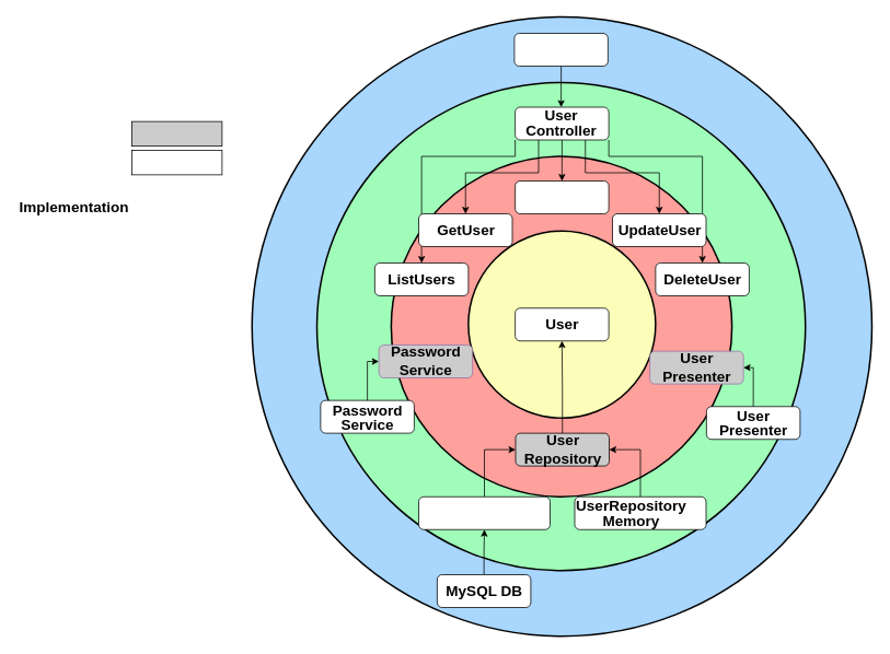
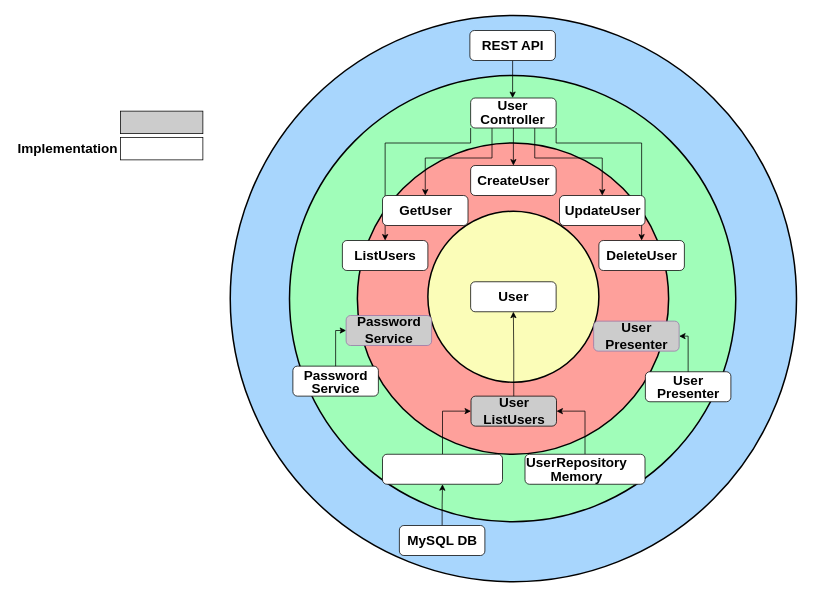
  <mxCell id="0" />
  <mxCell id="1" parent="0" />
  <mxCell id="2" value="" style="ellipse;whiteSpace=wrap;html=1;aspect=fixed;fillColor=#A8D6FD;strokeColor=#000000;direction=south;strokeWidth=2;" vertex="1" parent="1"><mxGeometry x="306.5" y="20" width="755" height="755" as="geometry" /></mxCell>
  <mxCell id="3" value="" style="ellipse;whiteSpace=wrap;html=1;aspect=fixed;fillColor=#A0FDB9;strokeColor=#000000;direction=south;strokeWidth=2;fontSize=18;" vertex="1" parent="1"><mxGeometry x="385.5" y="100" width="595" height="595" as="geometry" /></mxCell>
  <mxCell id="4" value="" style="ellipse;whiteSpace=wrap;html=1;aspect=fixed;fillColor=#FEA09B;strokeColor=#000000;direction=south;strokeWidth=2;fontSize=18;" vertex="1" parent="1"><mxGeometry x="476" y="190" width="415" height="415" as="geometry" /></mxCell>
  <mxCell id="5" value="" style="ellipse;whiteSpace=wrap;html=1;aspect=fixed;fillColor=#FBFDB8;strokeColor=#000000;direction=south;strokeWidth=2;fontSize=18;" vertex="1" parent="1"><mxGeometry x="570" y="281" width="228" height="228" as="geometry" /></mxCell>
  <mxCell id="6" value="" style="rounded=1;whiteSpace=wrap;html=1;fontSize=18;" vertex="1" parent="1"><mxGeometry x="627" y="220" width="114" height="40" as="geometry" /></mxCell>
+ <mxCell id="7" value="CreateUser" style="text;html=1;strokeColor=none;fillColor=none;align=center;verticalAlign=middle;whiteSpace=wrap;rounded=0;fontSize=18;fontStyle=1" vertex="1" parent="1"><mxGeometry x="632" y="227.5" width="105" height="25" as="geometry" /></mxCell>
  <mxCell id="8" value="" style="rounded=1;whiteSpace=wrap;html=1;fontSize=18;" vertex="1" parent="1"><mxGeometry x="627" y="375" width="114" height="40" as="geometry" /></mxCell>
  <mxCell id="9" value="User" style="text;html=1;strokeColor=none;fillColor=none;align=center;verticalAlign=middle;whiteSpace=wrap;rounded=0;fontSize=18;fontStyle=1" vertex="1" parent="1"><mxGeometry x="632" y="382.5" width="105" height="25" as="geometry" /></mxCell>
  <mxCell id="10" value="" style="rounded=1;whiteSpace=wrap;html=1;fontSize=18;" vertex="1" parent="1"><mxGeometry x="456" y="320" width="114" height="40" as="geometry" /></mxCell>
  <mxCell id="11" value="ListUsers" style="text;html=1;strokeColor=none;fillColor=none;align=center;verticalAlign=middle;whiteSpace=wrap;rounded=0;fontSize=18;fontStyle=1" vertex="1" parent="1"><mxGeometry x="461" y="327.5" width="105" height="25" as="geometry" /></mxCell>
  <mxCell id="12" value="" style="rounded=1;whiteSpace=wrap;html=1;fontSize=18;" vertex="1" parent="1"><mxGeometry x="798" y="320" width="114" height="40" as="geometry" /></mxCell>
  <mxCell id="13" value="DeleteUser" style="text;html=1;strokeColor=none;fillColor=none;align=center;verticalAlign=middle;whiteSpace=wrap;rounded=0;fontSize=18;fontStyle=1" vertex="1" parent="1"><mxGeometry x="803" y="327.5" width="105" height="25" as="geometry" /></mxCell>
  <mxCell id="14" value="" style="rounded=1;whiteSpace=wrap;html=1;fontSize=18;" vertex="1" parent="1"><mxGeometry x="390" y="487.5" width="114" height="40" as="geometry" /></mxCell>
  <mxCell id="15" style="edgeStyle=orthogonalEdgeStyle;rounded=0;orthogonalLoop=1;jettySize=auto;html=1;entryX=0;entryY=0.5;entryDx=0;entryDy=0;exitX=0.5;exitY=0;exitDx=0;exitDy=0;fontSize=18;" edge="1" parent="1" source="14" target="36"><mxGeometry relative="1" as="geometry"><Array as="points"><mxPoint x="447" y="440" /></Array></mxGeometry></mxCell>
  <mxCell id="16" value="&lt;p style=&quot;line-height: 100%; font-size: 18px;&quot;&gt;Password&lt;br style=&quot;font-size: 18px;&quot;&gt;Service&lt;/p&gt;" style="text;html=1;strokeColor=none;fillColor=none;align=center;verticalAlign=middle;whiteSpace=wrap;rounded=0;fontSize=18;fontStyle=1" vertex="1" parent="1"><mxGeometry x="395" y="495" width="105" height="25" as="geometry" /></mxCell>
  <mxCell id="17" style="edgeStyle=orthogonalEdgeStyle;rounded=0;orthogonalLoop=1;jettySize=auto;html=1;entryX=0.5;entryY=0;entryDx=0;entryDy=0;exitX=0.5;exitY=1;exitDx=0;exitDy=0;fontSize=18;" edge="1" parent="1" source="21" target="6"><mxGeometry relative="1" as="geometry"><Array as="points" /></mxGeometry></mxCell>
  <mxCell id="18" style="edgeStyle=orthogonalEdgeStyle;rounded=0;orthogonalLoop=1;jettySize=auto;html=1;entryX=0.5;entryY=0;entryDx=0;entryDy=0;exitX=1;exitY=1;exitDx=0;exitDy=0;fontSize=18;" edge="1" parent="1" source="21" target="12"><mxGeometry relative="1" as="geometry"><Array as="points"><mxPoint x="741" y="190" /><mxPoint x="855" y="190" /></Array></mxGeometry></mxCell>
  <mxCell id="19" style="edgeStyle=orthogonalEdgeStyle;rounded=0;orthogonalLoop=1;jettySize=auto;html=1;exitX=0.25;exitY=1;exitDx=0;exitDy=0;entryX=0.5;entryY=0;entryDx=0;entryDy=0;fontSize=18;" edge="1" parent="1" source="21" target="34"><mxGeometry relative="1" as="geometry"><Array as="points"><mxPoint x="656" y="210" /><mxPoint x="567" y="210" /></Array></mxGeometry></mxCell>
  <mxCell id="20" style="edgeStyle=orthogonalEdgeStyle;rounded=0;orthogonalLoop=1;jettySize=auto;html=1;exitX=0;exitY=1;exitDx=0;exitDy=0;entryX=0.5;entryY=0;entryDx=0;entryDy=0;fontSize=18;" edge="1" parent="1" source="21" target="10"><mxGeometry relative="1" as="geometry"><Array as="points"><mxPoint x="627" y="190" /><mxPoint x="513" y="190" /></Array></mxGeometry></mxCell>
  <mxCell id="21" value="" style="rounded=1;whiteSpace=wrap;html=1;fontSize=18;" vertex="1" parent="1"><mxGeometry x="627" y="130" width="114" height="40" as="geometry" /></mxCell>
  <mxCell id="22" style="edgeStyle=orthogonalEdgeStyle;rounded=0;orthogonalLoop=1;jettySize=auto;html=1;entryX=0.5;entryY=0;entryDx=0;entryDy=0;exitX=0.75;exitY=1;exitDx=0;exitDy=0;fontSize=18;" edge="1" parent="1" source="21" target="32"><mxGeometry relative="1" as="geometry"><mxPoint x="684" y="170" as="sourcePoint" /><Array as="points"><mxPoint x="713" y="210" /><mxPoint x="803" y="210" /></Array></mxGeometry></mxCell>
  <mxCell id="23" value="&lt;p style=&quot;line-height: 100%; font-size: 18px;&quot;&gt;User&lt;br style=&quot;font-size: 18px;&quot;&gt;Controller&lt;/p&gt;" style="text;html=1;strokeColor=none;fillColor=none;align=center;verticalAlign=middle;whiteSpace=wrap;rounded=0;fontSize=18;fontStyle=1" vertex="1" parent="1"><mxGeometry x="631" y="136.5" width="105" height="25" as="geometry" /></mxCell>
  <mxCell id="24" style="edgeStyle=orthogonalEdgeStyle;rounded=0;orthogonalLoop=1;jettySize=auto;html=1;entryX=0;entryY=0.5;entryDx=0;entryDy=0;" edge="1" parent="1" source="25" target="46"><mxGeometry relative="1" as="geometry" /></mxCell>
  <mxCell id="25" value="" style="rounded=1;whiteSpace=wrap;html=1;fontSize=18;" vertex="1" parent="1"><mxGeometry x="509.5" y="605" width="160" height="40" as="geometry" /></mxCell>
  <mxCell id="26" style="edgeStyle=orthogonalEdgeStyle;rounded=0;orthogonalLoop=1;jettySize=auto;html=1;entryX=1;entryY=0.5;entryDx=0;entryDy=0;" edge="1" parent="1" source="27" target="46"><mxGeometry relative="1" as="geometry" /></mxCell>
  <mxCell id="27" value="" style="rounded=1;whiteSpace=wrap;html=1;fontSize=18;" vertex="1" parent="1"><mxGeometry x="699.5" y="605" width="160" height="40" as="geometry" /></mxCell>
  <mxCell id="28" value="&lt;p style=&quot;line-height: 100%; font-size: 18px;&quot;&gt;UserRepository&lt;br style=&quot;font-size: 18px;&quot;&gt;Memory&lt;/p&gt;" style="text;html=1;strokeColor=none;fillColor=none;align=center;verticalAlign=middle;whiteSpace=wrap;rounded=0;fontSize=18;fontStyle=1" vertex="1" parent="1"><mxGeometry x="715.5" y="612.5" width="105" height="25" as="geometry" /></mxCell>
  <mxCell id="29" style="edgeStyle=orthogonalEdgeStyle;rounded=0;orthogonalLoop=1;jettySize=auto;html=1;exitX=0.5;exitY=0;exitDx=0;exitDy=0;" edge="1" parent="1" source="30" target="25"><mxGeometry relative="1" as="geometry" /></mxCell>
  <mxCell id="30" value="" style="rounded=1;whiteSpace=wrap;html=1;fontSize=18;" vertex="1" parent="1"><mxGeometry x="532" y="700" width="114" height="40" as="geometry" /></mxCell>
  <mxCell id="31" value="MySQL DB" style="text;html=1;strokeColor=none;fillColor=none;align=center;verticalAlign=middle;whiteSpace=wrap;rounded=0;fontSize=18;fontStyle=1" vertex="1" parent="1"><mxGeometry x="537" y="707.5" width="105" height="25" as="geometry" /></mxCell>
  <mxCell id="32" value="" style="rounded=1;whiteSpace=wrap;html=1;fontSize=18;" vertex="1" parent="1"><mxGeometry x="745.5" y="260" width="114" height="40" as="geometry" /></mxCell>
  <mxCell id="33" value="UpdateUser" style="text;html=1;strokeColor=none;fillColor=none;align=center;verticalAlign=middle;whiteSpace=wrap;rounded=0;fontSize=18;fontStyle=1" vertex="1" parent="1"><mxGeometry x="750.5" y="267.5" width="105" height="25" as="geometry" /></mxCell>
  <mxCell id="34" value="" style="rounded=1;whiteSpace=wrap;html=1;fontSize=18;" vertex="1" parent="1"><mxGeometry x="509.5" y="260" width="114" height="40" as="geometry" /></mxCell>
  <mxCell id="35" value="GetUser" style="text;html=1;strokeColor=none;fillColor=none;align=center;verticalAlign=middle;whiteSpace=wrap;rounded=0;fontSize=18;fontStyle=1" vertex="1" parent="1"><mxGeometry x="514.5" y="267.5" width="105" height="25" as="geometry" /></mxCell>
  <mxCell id="36" value="" style="rounded=1;whiteSpace=wrap;html=1;fillColor=#CCCCCC;strokeColor=#9673a6;fontSize=18;" vertex="1" parent="1"><mxGeometry x="461" y="420" width="114" height="40" as="geometry" /></mxCell>
  <mxCell id="37" value="Password&lt;br style=&quot;font-size: 18px;&quot;&gt;Service" style="text;html=1;strokeColor=none;fillColor=none;align=center;verticalAlign=middle;whiteSpace=wrap;rounded=0;fontSize=18;fontStyle=1" vertex="1" parent="1"><mxGeometry x="466" y="427.5" width="105" height="25" as="geometry" /></mxCell>
  <mxCell id="38" value="" style="rounded=0;whiteSpace=wrap;html=1;fillColor=#cccccc;" vertex="1" parent="1"><mxGeometry x="160" y="147.5" width="110" height="30" as="geometry" /></mxCell>
- <mxCell id="39" value="Implementation" style="text;html=1;strokeColor=none;fillColor=none;align=center;verticalAlign=middle;whiteSpace=wrap;rounded=0;fontSize=18;fontStyle=1" vertex="1" parent="1"><mxGeometry x="20" y="240" width="140" height="25" as="geometry" /></mxCell>
+ <mxCell id="39" value="Implementation" style="text;html=1;strokeColor=none;fillColor=none;align=center;verticalAlign=middle;whiteSpace=wrap;rounded=0;fontSize=18;fontStyle=1" vertex="1" parent="1"><mxGeometry x="20" y="185" width="140" height="25" as="geometry" /></mxCell>
  <mxCell id="40" value="" style="rounded=0;whiteSpace=wrap;html=1;" vertex="1" parent="1"><mxGeometry x="160" y="182.5" width="110" height="30" as="geometry" /></mxCell>
  <mxCell id="41" value="" style="rounded=1;whiteSpace=wrap;html=1;fontSize=18;" vertex="1" parent="1"><mxGeometry x="860" y="495" width="114" height="40" as="geometry" /></mxCell>
  <mxCell id="42" style="edgeStyle=orthogonalEdgeStyle;rounded=0;orthogonalLoop=1;jettySize=auto;html=1;entryX=1;entryY=0.5;entryDx=0;entryDy=0;exitX=0.5;exitY=0;exitDx=0;exitDy=0;fontSize=18;" edge="1" source="41" target="44" parent="1"><mxGeometry relative="1" as="geometry"><Array as="points"><mxPoint x="917" y="448" /></Array></mxGeometry></mxCell>
  <mxCell id="43" value="&lt;p style=&quot;line-height: 100%; font-size: 18px;&quot;&gt;User&lt;br style=&quot;border-color: var(--border-color);&quot;&gt;Presenter&lt;br&gt;&lt;/p&gt;" style="text;html=1;strokeColor=none;fillColor=none;align=center;verticalAlign=middle;whiteSpace=wrap;rounded=0;fontSize=18;fontStyle=1" vertex="1" parent="1"><mxGeometry x="865" y="502.5" width="105" height="25" as="geometry" /></mxCell>
  <mxCell id="44" value="" style="rounded=1;whiteSpace=wrap;html=1;fillColor=#CCCCCC;strokeColor=#9673a6;fontSize=18;" vertex="1" parent="1"><mxGeometry x="791" y="427.5" width="114" height="40" as="geometry" /></mxCell>
  <mxCell id="45" value="User&lt;br style=&quot;border-color: var(--border-color);&quot;&gt;Presenter" style="text;html=1;strokeColor=none;fillColor=none;align=center;verticalAlign=middle;whiteSpace=wrap;rounded=0;fontSize=18;fontStyle=1" vertex="1" parent="1"><mxGeometry x="796" y="435" width="105" height="25" as="geometry" /></mxCell>
  <mxCell id="46" value="" style="rounded=1;whiteSpace=wrap;html=1;fontSize=18;fillColor=#cccccc;" vertex="1" parent="1"><mxGeometry x="627.5" y="527.5" width="114" height="40" as="geometry" /></mxCell>
  <mxCell id="47" style="edgeStyle=orthogonalEdgeStyle;rounded=0;orthogonalLoop=1;jettySize=auto;html=1;entryX=0.5;entryY=1;entryDx=0;entryDy=0;exitX=0.5;exitY=0;exitDx=0;exitDy=0;" edge="1" parent="1" source="46" target="8"><mxGeometry relative="1" as="geometry" /></mxCell>
- <mxCell id="48" value="User&lt;br style=&quot;border-color: var(--border-color);&quot;&gt;Repository" style="text;html=1;strokeColor=none;fillColor=#cccccc;align=center;verticalAlign=middle;whiteSpace=wrap;rounded=0;fontSize=18;fontStyle=1" vertex="1" parent="1"><mxGeometry x="632.5" y="535" width="105" height="25" as="geometry" /></mxCell>
+ <mxCell id="48" value="User&lt;br style=&quot;border-color: var(--border-color);&quot;&gt;ListUsers" style="text;html=1;strokeColor=none;fillColor=#cccccc;align=center;verticalAlign=middle;whiteSpace=wrap;rounded=0;fontSize=18;fontStyle=1" vertex="1" parent="1"><mxGeometry x="632.5" y="535" width="105" height="25" as="geometry" /></mxCell>
  <mxCell id="49" style="edgeStyle=orthogonalEdgeStyle;rounded=0;orthogonalLoop=1;jettySize=auto;html=1;exitX=0.5;exitY=1;exitDx=0;exitDy=0;entryX=0.495;entryY=-0.26;entryDx=0;entryDy=0;entryPerimeter=0;" edge="1" parent="1" source="50" target="23"><mxGeometry relative="1" as="geometry" /></mxCell>
  <mxCell id="50" value="" style="rounded=1;whiteSpace=wrap;html=1;fontSize=18;" vertex="1" parent="1"><mxGeometry x="626" y="40" width="114" height="40" as="geometry" /></mxCell>
+ <mxCell id="51" value="REST API" style="text;html=1;strokeColor=none;fillColor=none;align=center;verticalAlign=middle;whiteSpace=wrap;rounded=0;fontSize=18;fontStyle=1" vertex="1" parent="1"><mxGeometry x="631" y="47.5" width="105" height="25" as="geometry" /></mxCell>
